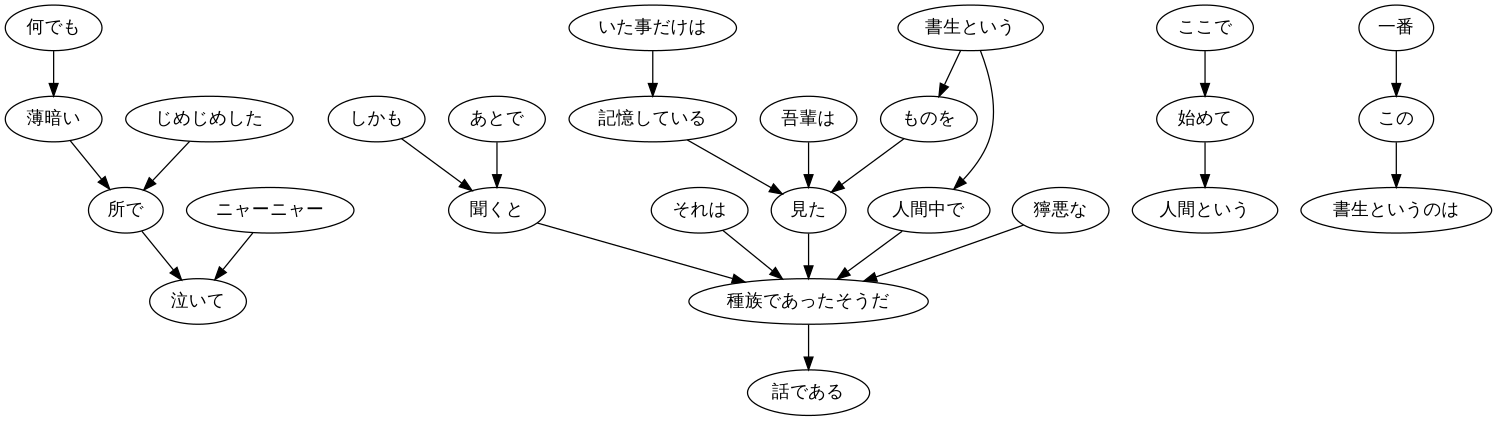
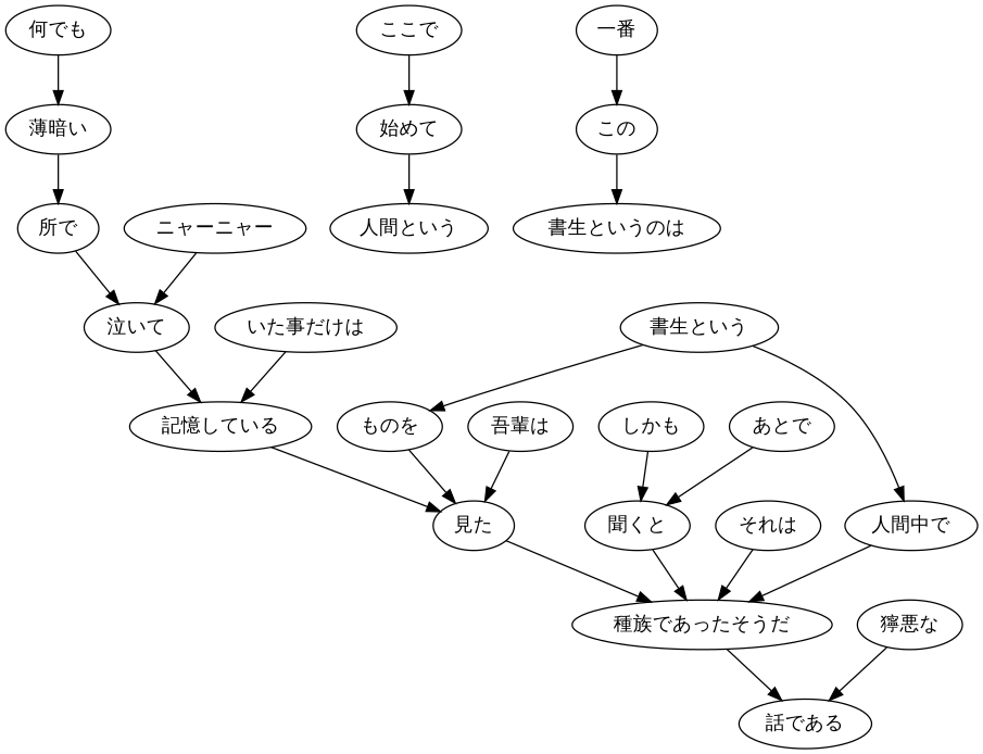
  digraph {
    "何でも"
    "薄暗い"
    "所で"
    "泣いて"
    "記憶している"
-   "じめじめした"
    "見た"
    "ニャーニャー"
    "種族であったそうだ"
    "いた事だけは"
    "話である"
    "吾輩は"
    "ここで"
    "始めて"
    "人間という"
    "ものを"
    "しかも"
    "聞くと"
    "あとで"
    "それは"
    "書生という"
    "人間中で"
    "一番"
    "この"
    "獰悪な"
    "書生というのは"
    "何でも" -> "薄暗い"
    "薄暗い" -> "所で"
    "所で" -> "泣いて"
+   "泣いて" -> "記憶している"
    "記憶している" -> "見た"
-   "じめじめした" -> "所で"
    "見た" -> "種族であったそうだ"
    "ニャーニャー" -> "泣いて"
    "種族であったそうだ" -> "話である"
    "いた事だけは" -> "記憶している"
    "吾輩は" -> "見た"
    "ここで" -> "始めて"
    "始めて" -> "人間という"
    "ものを" -> "見た"
    "しかも" -> "聞くと"
    "聞くと" -> "種族であったそうだ"
    "あとで" -> "聞くと"
    "それは" -> "種族であったそうだ"
    "書生という" -> "ものを"
    "書生という" -> "人間中で"
    "人間中で" -> "種族であったそうだ"
    "一番" -> "この"
    "この" -> "書生というのは"
-   "獰悪な" -> "種族であったそうだ"
+   "獰悪な" -> "話である"
  }
